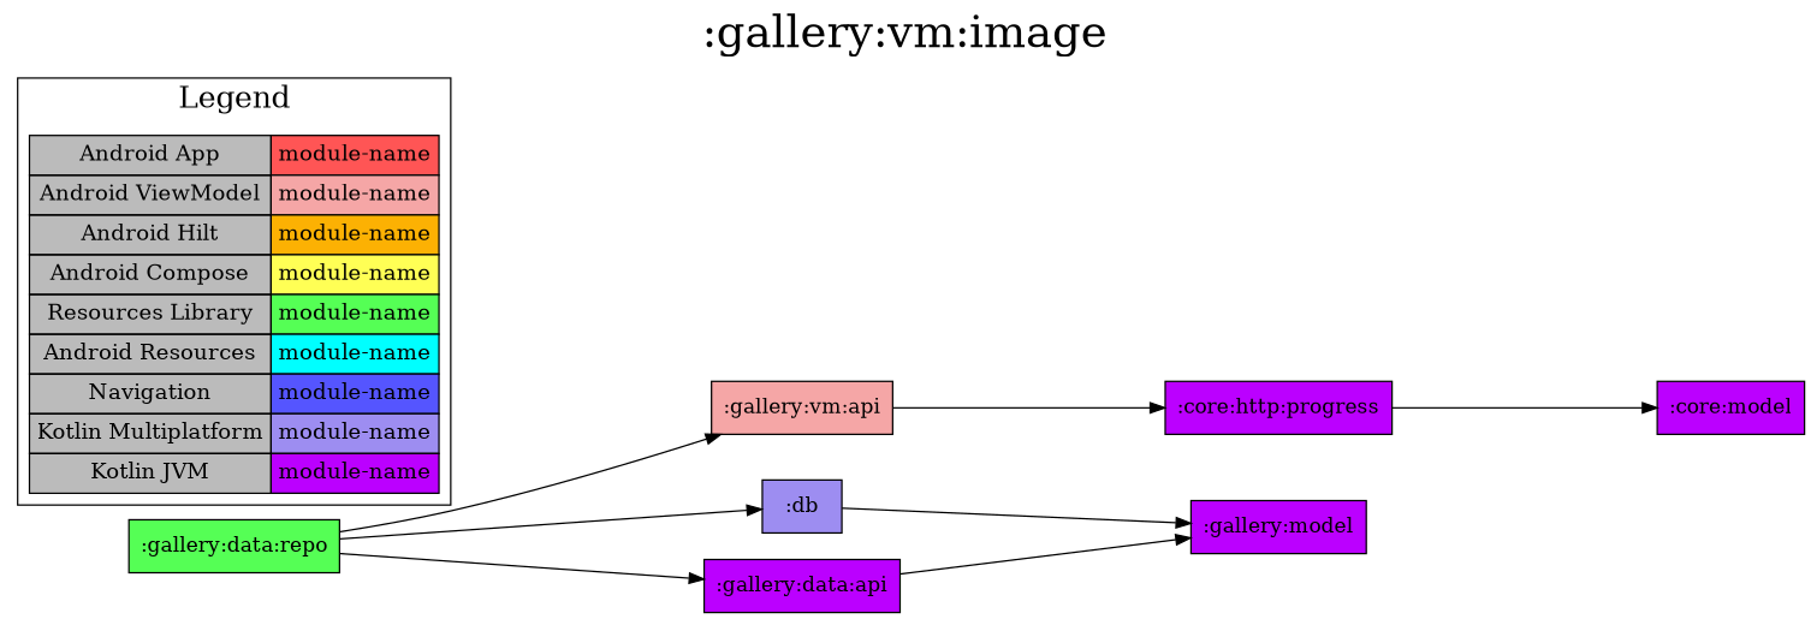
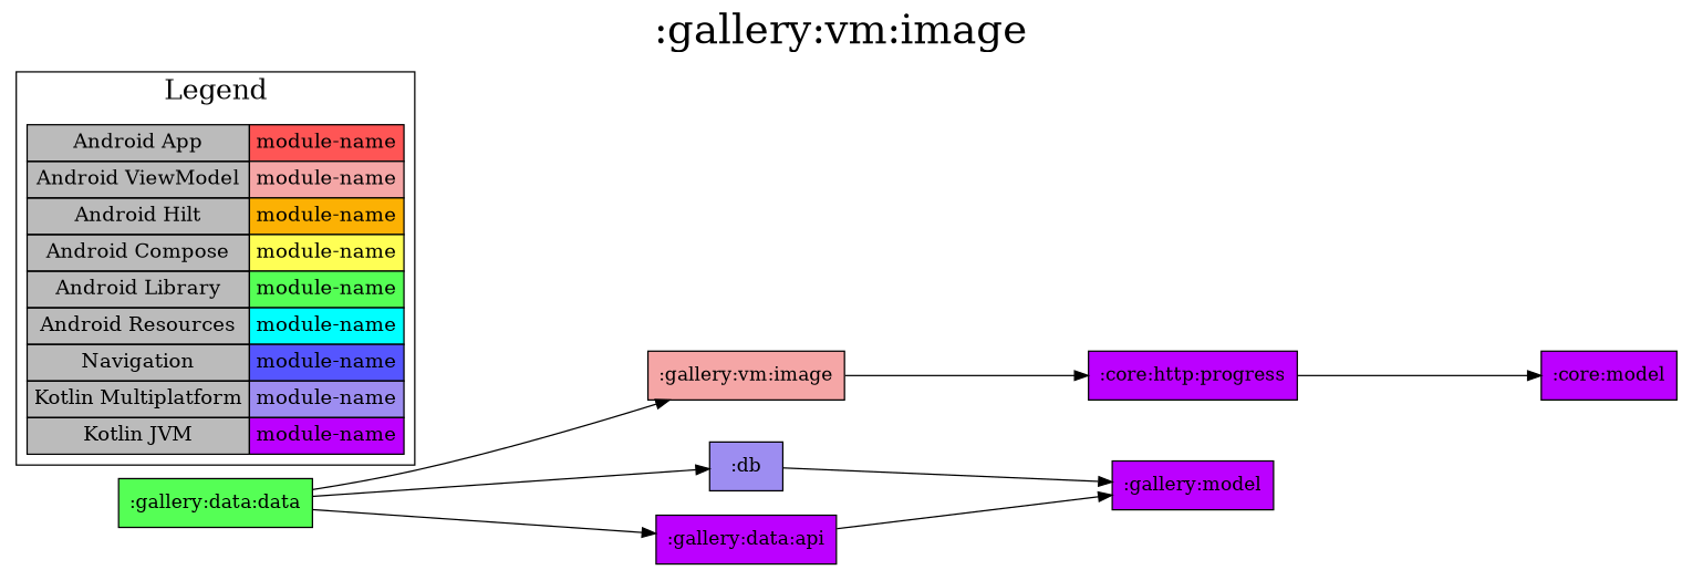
  digraph {
    fontsize=30
    label=":gallery:vm:image"
    labelloc=t
    rankdir=LR
    ranksep=2.5
    node [fillcolor="#BB00FF" shape=box style=filled]
    edge [dir=forward]
-   n1 [fillcolor="#bbbbbb" fontsize=15 label=< <TABLE BORDER="0" CELLBORDER="1" CELLSPACING="0" CELLPADDING="4"> <TR><TD>Android App</TD><TD BGCOLOR="#FF5555">module-name</TD></TR> <TR><TD>Android ViewModel</TD><TD BGCOLOR="#F5A6A6">module-name</TD></TR> <TR><TD>Android Hilt</TD><TD BGCOLOR="#FCB103">module-name</TD></TR> <TR><TD>Android Compose</TD><TD BGCOLOR="#FFFF55">module-name</TD></TR> <TR><TD>Resources Library</TD><TD BGCOLOR="#55FF55">module-name</TD></TR> <TR><TD>Android Resources</TD><TD BGCOLOR="#00FFFF">module-name</TD></TR> <TR><TD>Navigation</TD><TD BGCOLOR="#5555FF">module-name</TD></TR> <TR><TD>Kotlin Multiplatform</TD><TD BGCOLOR="#9D8DF1">module-name</TD></TR> <TR><TD>Kotlin JVM</TD><TD BGCOLOR="#BB00FF">module-name</TD></TR> </TABLE> > margin=0 shape=none]
-   ":gallery:vm:image" [fillcolor="#F5A6A6" label=":gallery:vm:api"]
+   n1 [fillcolor="#bbbbbb" fontsize=15 label=< <TABLE BORDER="0" CELLBORDER="1" CELLSPACING="0" CELLPADDING="4"> <TR><TD>Android App</TD><TD BGCOLOR="#FF5555">module-name</TD></TR> <TR><TD>Android ViewModel</TD><TD BGCOLOR="#F5A6A6">module-name</TD></TR> <TR><TD>Android Hilt</TD><TD BGCOLOR="#FCB103">module-name</TD></TR> <TR><TD>Android Compose</TD><TD BGCOLOR="#FFFF55">module-name</TD></TR> <TR><TD>Android Library</TD><TD BGCOLOR="#55FF55">module-name</TD></TR> <TR><TD>Android Resources</TD><TD BGCOLOR="#00FFFF">module-name</TD></TR> <TR><TD>Navigation</TD><TD BGCOLOR="#5555FF">module-name</TD></TR> <TR><TD>Kotlin Multiplatform</TD><TD BGCOLOR="#9D8DF1">module-name</TD></TR> <TR><TD>Kotlin JVM</TD><TD BGCOLOR="#BB00FF">module-name</TD></TR> </TABLE> > margin=0 shape=none]
+   ":gallery:vm:image" [fillcolor="#F5A6A6"]
    ":core:http:progress"
    ":core:model"
-   ":gallery:data:repo" [fillcolor="#55FF55"]
+   ":gallery:data:repo" [fillcolor="#55FF55" label=":gallery:data:data"]
    ":db" [fillcolor="#9D8DF1"]
    ":gallery:data:api"
    ":gallery:model"
    subgraph sub_1 {
      rank=same
    }
    subgraph cluster_2 {
      fontsize=20
      label=Legend
      n1
    }
    n1 -> ":gallery:vm:image" [style=invis]
    ":gallery:vm:image" -> ":core:http:progress"
    ":core:http:progress" -> ":core:model"
    ":gallery:data:repo" -> ":gallery:vm:image"
    ":gallery:data:repo" -> ":db"
    ":gallery:data:repo" -> ":gallery:data:api"
    ":db" -> ":gallery:model"
    ":gallery:data:api" -> ":gallery:model"
  }
